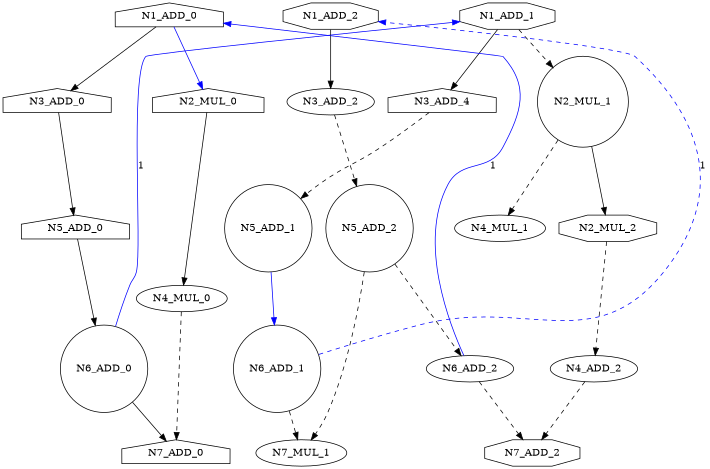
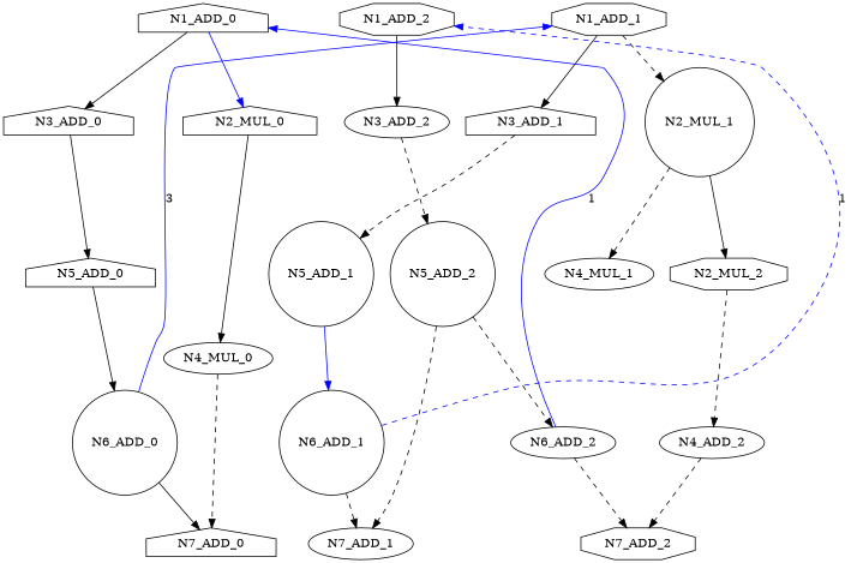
  digraph {
    node [shape=house]
    edge [style=solid]
    N3_ADD_0
    N5_ADD_0
    N6_ADD_0 [shape=circle]
    N7_ADD_0
    N1_ADD_1 [shape=octagon]
-   N3_ADD_1 [label=N3_ADD_4]
+   N3_ADD_1
    N2_MUL_1 [shape=circle]
    N5_ADD_1 [shape=circle]
    N2_MUL_2 [shape=octagon]
    N4_MUL_1 [shape=ellipse]
    N1_ADD_0
    N2_MUL_0
    N4_MUL_0 [shape=ellipse]
    N6_ADD_1 [shape=circle]
-   N7_ADD_1 [shape=ellipse label=N7_MUL_1]
+   N7_ADD_1 [shape=ellipse]
    N1_ADD_2 [shape=octagon]
    N3_ADD_2 [shape=ellipse]
    N5_ADD_2 [shape=circle]
    n19 [label=N4_ADD_2 shape=ellipse]
    N6_ADD_2 [shape=ellipse]
    N7_ADD_2 [shape=octagon]
    N3_ADD_0 -> N5_ADD_0
    N5_ADD_0 -> N6_ADD_0
    N6_ADD_0 -> N7_ADD_0
-   N6_ADD_0 -> N1_ADD_1 [color=blue constraint=false label=1]
+   N6_ADD_0 -> N1_ADD_1 [color=blue constraint=false label=3]
    N1_ADD_1 -> N3_ADD_1
    N1_ADD_1 -> N2_MUL_1 [style=dashed]
    N3_ADD_1 -> N5_ADD_1 [style=dashed]
    N2_MUL_1 -> N2_MUL_2
    N2_MUL_1 -> N4_MUL_1 [style=dashed]
    N5_ADD_1 -> N6_ADD_1 [color=blue]
    N2_MUL_2 -> n19 [style=dashed]
    N1_ADD_0 -> N3_ADD_0
    N1_ADD_0 -> N2_MUL_0 [color=blue]
    N2_MUL_0 -> N4_MUL_0
    N4_MUL_0 -> N7_ADD_0 [style=dashed]
    N6_ADD_1 -> N7_ADD_1 [style=dashed]
    N6_ADD_1 -> N1_ADD_2 [color=blue constraint=false label=1 style=dashed]
    N1_ADD_2 -> N3_ADD_2
    N3_ADD_2 -> N5_ADD_2 [style=dashed]
    N5_ADD_2 -> N7_ADD_1 [style=dashed]
    N5_ADD_2 -> N6_ADD_2 [style=dashed]
    n19 -> N7_ADD_2 [style=dashed]
    N6_ADD_2 -> N1_ADD_0 [color=blue constraint=false label=1]
    N6_ADD_2 -> N7_ADD_2 [style=dashed]
  }
